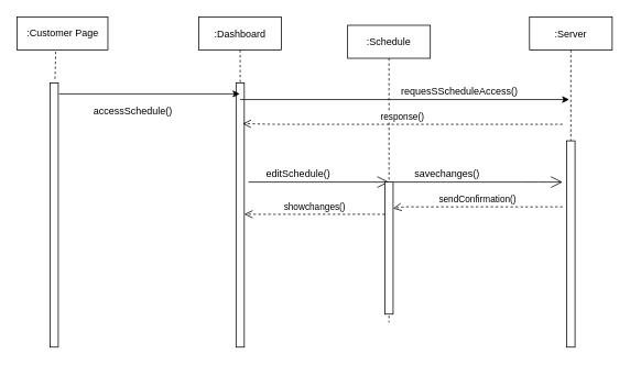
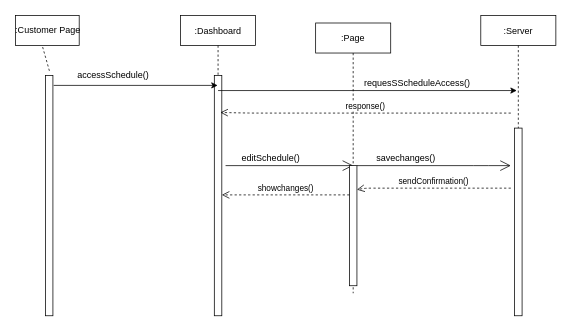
  <mxCell id="0" />
  <mxCell id="1" parent="0" />
  <mxCell id="2" value="" style="html=1;points=[];perimeter=orthogonalPerimeter;" vertex="1" parent="1"><mxGeometry x="60" y="100" width="10" height="320" as="geometry" /></mxCell>
  <mxCell id="3" value=":Dashboard" style="shape=umlLifeline;perimeter=lifelinePerimeter;container=1;collapsible=0;recursiveResize=0;rounded=0;shadow=0;strokeWidth=1;" vertex="1" parent="1"><mxGeometry x="240" y="20" width="100" height="400" as="geometry" /></mxCell>
  <mxCell id="4" value="" style="points=[];perimeter=orthogonalPerimeter;rounded=0;shadow=0;strokeWidth=1;" vertex="1" parent="3"><mxGeometry x="45" y="80" width="10" height="320" as="geometry" /></mxCell>
  <mxCell id="5" value=":Server" style="shape=umlLifeline;perimeter=lifelinePerimeter;container=1;collapsible=0;recursiveResize=0;rounded=0;shadow=0;strokeWidth=1;" vertex="1" parent="1"><mxGeometry x="640" y="20" width="100" height="400" as="geometry" /></mxCell>
  <mxCell id="6" value="" style="points=[];perimeter=orthogonalPerimeter;rounded=0;shadow=0;strokeWidth=1;" vertex="1" parent="5"><mxGeometry x="45" y="150" width="10" height="250" as="geometry" /></mxCell>
- <mxCell id="7" value=":Customer Page" style="html=1;" vertex="1" parent="1"><mxGeometry x="20" y="20" width="110" height="40" as="geometry" /></mxCell>
+ <mxCell id="7" value=":Customer Page" style="html=1;" vertex="1" parent="1"><mxGeometry x="20" y="20" width="85" height="40" as="geometry" /></mxCell>
  <mxCell id="8" value="" style="endArrow=none;dashed=1;html=1;exitX=0.427;exitY=1.05;exitDx=0;exitDy=0;exitPerimeter=0;entryX=0.6;entryY=-0.012;entryDx=0;entryDy=0;entryPerimeter=0;" edge="1" parent="1" source="7" target="2"><mxGeometry width="50" height="50" relative="1" as="geometry"><mxPoint x="380" y="200" as="sourcePoint" /><mxPoint x="430" y="150" as="targetPoint" /></mxGeometry></mxCell>
- <mxCell id="9" value=":Schedule" style="shape=umlLifeline;perimeter=lifelinePerimeter;container=1;collapsible=0;recursiveResize=0;rounded=0;shadow=0;strokeWidth=1;" vertex="1" parent="1"><mxGeometry x="420" y="30" width="100" height="360" as="geometry" /></mxCell>
+ <mxCell id="9" value=":Page" style="shape=umlLifeline;perimeter=lifelinePerimeter;container=1;collapsible=0;recursiveResize=0;rounded=0;shadow=0;strokeWidth=1;" vertex="1" parent="1"><mxGeometry x="420" y="30" width="100" height="360" as="geometry" /></mxCell>
  <mxCell id="10" value="" style="endArrow=classic;html=1;exitX=1.1;exitY=0.041;exitDx=0;exitDy=0;exitPerimeter=0;" edge="1" parent="1" source="2" target="3"><mxGeometry width="50" height="50" relative="1" as="geometry"><mxPoint x="280" y="250" as="sourcePoint" /><mxPoint x="330" y="200" as="targetPoint" /></mxGeometry></mxCell>
- <mxCell id="11" value="accessSchedule()" style="text;html=1;align=center;verticalAlign=middle;resizable=0;points=[];autosize=1;strokeColor=none;" vertex="1" parent="1"><mxGeometry x="105" y="125" width="110" height="20" as="geometry" /></mxCell>
+ <mxCell id="11" value="accessSchedule()" style="text;html=1;align=center;verticalAlign=middle;resizable=0;points=[];autosize=1;strokeColor=none;" vertex="1" parent="1"><mxGeometry x="95" y="90" width="110" height="20" as="geometry" /></mxCell>
  <mxCell id="12" value="" style="endArrow=classic;html=1;" edge="1" parent="1"><mxGeometry width="50" height="50" relative="1" as="geometry"><mxPoint x="290" y="120" as="sourcePoint" /><mxPoint x="688" y="120" as="targetPoint" /><Array as="points" /></mxGeometry></mxCell>
  <mxCell id="13" value="requesSScheduleAccess()" style="text;html=1;align=center;verticalAlign=middle;resizable=0;points=[];autosize=1;strokeColor=none;" vertex="1" parent="1"><mxGeometry x="475" y="100" width="160" height="20" as="geometry" /></mxCell>
  <mxCell id="14" value="" style="endArrow=open;endFill=1;endSize=12;html=1;" edge="1" parent="1"><mxGeometry width="160" relative="1" as="geometry"><mxPoint x="300" y="220" as="sourcePoint" /><mxPoint x="470" y="220" as="targetPoint" /></mxGeometry></mxCell>
  <mxCell id="15" value="" style="html=1;points=[];perimeter=orthogonalPerimeter;" vertex="1" parent="1"><mxGeometry x="465" y="220" width="10" height="160" as="geometry" /></mxCell>
  <mxCell id="16" value="editSchedule()" style="text;html=1;align=center;verticalAlign=middle;resizable=0;points=[];autosize=1;strokeColor=none;" vertex="1" parent="1"><mxGeometry x="315" y="200" width="90" height="20" as="geometry" /></mxCell>
  <mxCell id="17" value="" style="endArrow=open;endFill=1;endSize=12;html=1;" edge="1" parent="1" source="15"><mxGeometry width="160" relative="1" as="geometry"><mxPoint x="510" y="220" as="sourcePoint" /><mxPoint x="680" y="220" as="targetPoint" /><Array as="points"><mxPoint x="640" y="220" /></Array></mxGeometry></mxCell>
  <mxCell id="18" value="savechanges()" style="text;html=1;align=center;verticalAlign=middle;resizable=0;points=[];autosize=1;strokeColor=none;" vertex="1" parent="1"><mxGeometry x="495" y="200" width="90" height="20" as="geometry" /></mxCell>
  <mxCell id="19" value="sendConfirmation()" style="html=1;verticalAlign=bottom;endArrow=open;dashed=1;endSize=8;" edge="1" parent="1"><mxGeometry relative="1" as="geometry"><mxPoint x="680" y="250" as="sourcePoint" /><mxPoint x="475" y="251.96" as="targetPoint" /><Array as="points"><mxPoint x="486" y="250" /></Array></mxGeometry></mxCell>
  <mxCell id="20" value="showchanges()" style="html=1;verticalAlign=bottom;endArrow=open;dashed=1;endSize=8;" edge="1" parent="1"><mxGeometry relative="1" as="geometry"><mxPoint x="465" y="259" as="sourcePoint" /><mxPoint x="295" y="259" as="targetPoint" /><Array as="points"><mxPoint x="322" y="259" /></Array></mxGeometry></mxCell>
  <mxCell id="21" value="response()" style="html=1;verticalAlign=bottom;endArrow=open;dashed=1;endSize=8;entryX=0.53;entryY=0.323;entryDx=0;entryDy=0;entryPerimeter=0;" edge="1" parent="1" target="3"><mxGeometry relative="1" as="geometry"><mxPoint x="680" y="150" as="sourcePoint" /><mxPoint x="305" y="150" as="targetPoint" /><Array as="points"><mxPoint x="410" y="150" /><mxPoint x="332" y="150" /></Array></mxGeometry></mxCell>
